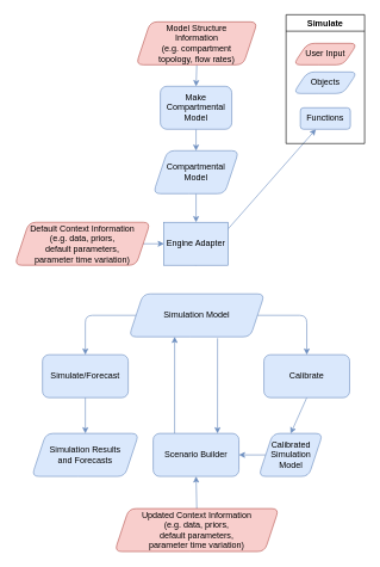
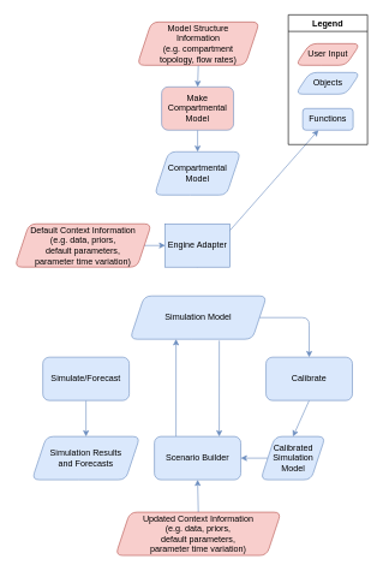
  <mxCell id="0" />
  <mxCell id="1" parent="0" />
  <mxCell id="2" style="edgeStyle=none;jumpStyle=arc;jumpSize=22;html=1;exitX=0.5;exitY=1;exitDx=0;exitDy=0;entryX=0.5;entryY=0;entryDx=0;entryDy=0;fillColor=#dae8fc;strokeColor=#6c8ebf;" parent="1" source="3" target="7" edge="1"><mxGeometry relative="1" as="geometry" /></mxCell>
- <mxCell id="3" value="Make Compartmental Model" style="rounded=1;whiteSpace=wrap;html=1;fillColor=#dae8fc;strokeColor=#6c8ebf;" parent="1" vertex="1"><mxGeometry x="224" y="120" width="100" height="60" as="geometry" /></mxCell>
+ <mxCell id="3" value="Make Compartmental Model" style="rounded=1;whiteSpace=wrap;html=1;fillColor=#f8cecc;strokeColor=#6c8ebf;" parent="1" vertex="1"><mxGeometry x="224" y="120" width="100" height="60" as="geometry" /></mxCell>
  <mxCell id="4" style="edgeStyle=none;jumpStyle=arc;jumpSize=22;html=1;exitX=0.5;exitY=1;exitDx=0;exitDy=0;entryX=0.5;entryY=0;entryDx=0;entryDy=0;fillColor=#dae8fc;strokeColor=#6c8ebf;" parent="1" source="5" target="3" edge="1"><mxGeometry relative="1" as="geometry" /></mxCell>
  <mxCell id="5" value="Model Structure&lt;br&gt;Information&lt;br&gt;(e.g. compartment&lt;br&gt;topology, flow rates)" style="shape=parallelogram;perimeter=parallelogramPerimeter;whiteSpace=wrap;html=1;fixedSize=1;fillColor=#f8cecc;strokeColor=#b85450;rounded=1;" parent="1" vertex="1"><mxGeometry x="190" y="30" width="170" height="60" as="geometry" /></mxCell>
- <mxCell id="6" style="edgeStyle=none;html=1;exitX=0.5;exitY=1;exitDx=0;exitDy=0;entryX=0.5;entryY=0;entryDx=0;entryDy=0;strokeColor=#6c8ebf;fillColor=#dae8fc;" edge="1" parent="1" source="7" target="9"><mxGeometry relative="1" as="geometry" /></mxCell>
  <mxCell id="7" value="Compartmental Model" style="shape=parallelogram;perimeter=parallelogramPerimeter;whiteSpace=wrap;html=1;fixedSize=1;fillColor=#dae8fc;strokeColor=#6c8ebf;rounded=1;" parent="1" vertex="1"><mxGeometry x="214" y="210" width="120" height="60" as="geometry" /></mxCell>
  <mxCell id="8" style="edgeStyle=none;jumpStyle=arc;jumpSize=22;html=1;exitX=0.5;exitY=1;exitDx=0;exitDy=0;fillColor=#dae8fc;strokeColor=#6c8ebf;" parent="1" source="9" target="27" edge="1"><mxGeometry relative="1" as="geometry" /></mxCell>
  <mxCell id="9" value="Engine Adapter" style="whiteSpace=wrap;html=1;fillColor=#dae8fc;strokeColor=#6c8ebf;rounded=0;" parent="1" vertex="1"><mxGeometry x="229" y="310" width="90" height="60" as="geometry" /></mxCell>
- <mxCell id="10" style="edgeStyle=none;jumpStyle=arc;jumpSize=22;html=1;exitX=0;exitY=0.5;exitDx=0;exitDy=0;entryX=0.5;entryY=0;entryDx=0;entryDy=0;fillColor=#dae8fc;strokeColor=#6c8ebf;" parent="1" source="13" target="15" edge="1"><mxGeometry relative="1" as="geometry"><Array as="points"><mxPoint x="119" y="440" /></Array></mxGeometry></mxCell>
  <mxCell id="11" style="edgeStyle=none;jumpStyle=arc;jumpSize=22;html=1;exitX=1;exitY=0.5;exitDx=0;exitDy=0;entryX=0.5;entryY=0;entryDx=0;entryDy=0;fillColor=#dae8fc;strokeColor=#6c8ebf;" parent="1" source="13" target="17" edge="1"><mxGeometry relative="1" as="geometry"><Array as="points"><mxPoint x="429" y="440" /></Array></mxGeometry></mxCell>
  <mxCell id="12" style="edgeStyle=none;html=1;exitX=0.653;exitY=1.033;exitDx=0;exitDy=0;entryX=0.75;entryY=0;entryDx=0;entryDy=0;exitPerimeter=0;strokeColor=#6c8ebf;fillColor=#dae8fc;" edge="1" parent="1" source="13" target="22"><mxGeometry relative="1" as="geometry" /></mxCell>
  <mxCell id="13" value="Simulation Model" style="shape=parallelogram;perimeter=parallelogramPerimeter;whiteSpace=wrap;html=1;fixedSize=1;fillColor=#dae8fc;strokeColor=#6c8ebf;rounded=1;" parent="1" vertex="1"><mxGeometry x="180" y="410" width="190" height="60" as="geometry" /></mxCell>
  <mxCell id="14" style="edgeStyle=none;jumpStyle=arc;jumpSize=22;html=1;exitX=0.5;exitY=1;exitDx=0;exitDy=0;entryX=0.5;entryY=0;entryDx=0;entryDy=0;fillColor=#dae8fc;strokeColor=#6c8ebf;" parent="1" source="15" target="20" edge="1"><mxGeometry relative="1" as="geometry"><mxPoint x="139" y="590" as="targetPoint" /></mxGeometry></mxCell>
  <mxCell id="15" value="Simulate/Forecast" style="rounded=1;whiteSpace=wrap;html=1;fillColor=#dae8fc;strokeColor=#6c8ebf;" parent="1" vertex="1"><mxGeometry x="59" y="495" width="120" height="60" as="geometry" /></mxCell>
  <mxCell id="16" style="edgeStyle=none;jumpStyle=arc;jumpSize=22;html=1;exitX=0.5;exitY=1;exitDx=0;exitDy=0;entryX=0.5;entryY=0;entryDx=0;entryDy=0;fillColor=#dae8fc;strokeColor=#6c8ebf;" parent="1" source="17" target="19" edge="1"><mxGeometry relative="1" as="geometry"><mxPoint x="479" y="570" as="targetPoint" /></mxGeometry></mxCell>
  <mxCell id="17" value="Calibrate" style="rounded=1;whiteSpace=wrap;html=1;fillColor=#dae8fc;strokeColor=#6c8ebf;" parent="1" vertex="1"><mxGeometry x="369" y="495" width="120" height="60" as="geometry" /></mxCell>
  <mxCell id="18" style="edgeStyle=none;jumpStyle=arc;jumpSize=22;html=1;exitX=0;exitY=0.5;exitDx=0;exitDy=0;entryX=1;entryY=0.5;entryDx=0;entryDy=0;fillColor=#dae8fc;strokeColor=#6c8ebf;" parent="1" source="19" target="22" edge="1"><mxGeometry relative="1" as="geometry" /></mxCell>
  <mxCell id="19" value="Calibrated&lt;br&gt;Simulation Model" style="shape=parallelogram;perimeter=parallelogramPerimeter;whiteSpace=wrap;html=1;fixedSize=1;fillColor=#dae8fc;strokeColor=#6c8ebf;rounded=1;" parent="1" vertex="1"><mxGeometry x="361.5" y="605" width="90" height="60" as="geometry" /></mxCell>
  <mxCell id="20" value="Simulation Results &lt;br&gt;and Forecasts" style="shape=parallelogram;perimeter=parallelogramPerimeter;whiteSpace=wrap;html=1;fixedSize=1;fillColor=#dae8fc;strokeColor=#6c8ebf;rounded=1;" parent="1" vertex="1"><mxGeometry x="44" y="605" width="150" height="60" as="geometry" /></mxCell>
  <mxCell id="21" style="edgeStyle=none;html=1;exitX=0.25;exitY=0;exitDx=0;exitDy=0;entryX=0.337;entryY=1;entryDx=0;entryDy=0;entryPerimeter=0;strokeColor=#6c8ebf;fillColor=#dae8fc;" edge="1" parent="1" source="22" target="13"><mxGeometry relative="1" as="geometry" /></mxCell>
  <mxCell id="22" value="Scenario Builder" style="rounded=1;whiteSpace=wrap;html=1;fillColor=#dae8fc;strokeColor=#6c8ebf;" parent="1" vertex="1"><mxGeometry x="214" y="605" width="120" height="60" as="geometry" /></mxCell>
  <mxCell id="23" style="edgeStyle=none;jumpStyle=arc;jumpSize=22;html=1;exitX=0.5;exitY=1;exitDx=0;exitDy=0;entryX=0;entryY=0.5;entryDx=0;entryDy=0;fillColor=#dae8fc;strokeColor=#6c8ebf;" parent="1" source="24" target="9" edge="1"><mxGeometry relative="1" as="geometry"><Array as="points"><mxPoint x="119" y="340" /></Array></mxGeometry></mxCell>
  <mxCell id="24" value="Default Context Information&lt;br&gt;(e.g. data, priors, &lt;br&gt;default parameters, &lt;br&gt;parameter time variation)" style="shape=parallelogram;perimeter=parallelogramPerimeter;whiteSpace=wrap;html=1;fixedSize=1;fillColor=#f8cecc;strokeColor=#b85450;rounded=1;" parent="1" vertex="1"><mxGeometry y="310" width="190" height="60" as="geometry" x="20" /></mxCell>
- <mxCell id="25" value="Simulate" style="swimlane;" vertex="1" parent="1"><mxGeometry x="400" y="20" width="110" height="180" as="geometry" /></mxCell>
+ <mxCell id="25" value="Legend" style="swimlane;" vertex="1" parent="1"><mxGeometry x="400" y="20" width="110" height="180" as="geometry" /></mxCell>
  <mxCell id="26" value="Objects" style="shape=parallelogram;perimeter=parallelogramPerimeter;whiteSpace=wrap;html=1;fixedSize=1;fillColor=#dae8fc;strokeColor=#6c8ebf;rounded=1;" vertex="1" parent="25"><mxGeometry x="10" y="80" width="90" height="30" as="geometry" /></mxCell>
  <mxCell id="27" value="Functions" style="rounded=1;whiteSpace=wrap;html=1;fillColor=#dae8fc;strokeColor=#6c8ebf;" vertex="1" parent="25"><mxGeometry x="20" y="130" width="70" height="30" as="geometry" /></mxCell>
  <mxCell id="28" value="User Input" style="shape=parallelogram;perimeter=parallelogramPerimeter;whiteSpace=wrap;html=1;fixedSize=1;fillColor=#f8cecc;strokeColor=#b85450;rounded=1;" vertex="1" parent="25"><mxGeometry x="10" y="40" width="90" height="30" as="geometry" /></mxCell>
  <mxCell id="29" style="edgeStyle=none;html=1;exitX=0.5;exitY=0;exitDx=0;exitDy=0;entryX=0.5;entryY=1;entryDx=0;entryDy=0;strokeColor=#6c8ebf;fillColor=#dae8fc;" edge="1" parent="1" source="30" target="22"><mxGeometry relative="1" as="geometry" /></mxCell>
  <mxCell id="30" value="Updated Context Information&lt;br&gt;(e.g. data, priors, &lt;br&gt;default parameters, &lt;br&gt;parameter time variation)" style="shape=parallelogram;perimeter=parallelogramPerimeter;whiteSpace=wrap;html=1;fixedSize=1;fillColor=#f8cecc;strokeColor=#b85450;rounded=1;" vertex="1" parent="1"><mxGeometry x="160" y="710" width="230" height="60" as="geometry" /></mxCell>
